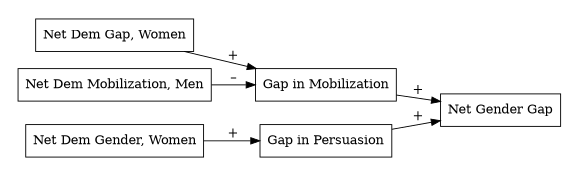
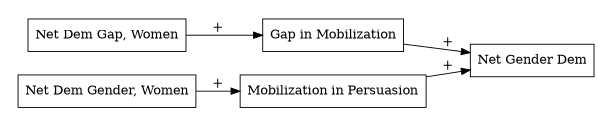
  digraph {
    rankdir=LR
    node [shape=record]
    n1 [label="Net Dem Gap, Women"]
-   n2 [label="Net Dem Mobilization, Men"]
    n3 [label="Gap in Mobilization"]
    n4 [label="Net Dem Gender, Women"]
-   n5 [label="Gap in Persuasion"]
-   n6 [label="Net Gender Gap"]
+   n5 [label="Mobilization in Persuasion"]
+   n6 [label="Net Gender Dem"]
    subgraph cluster_1 {
      color=white
      style=filled
      n1
-     n2
      n3
    }
    subgraph cluster_2 {
      color=white
      style=filled
      n4
      n5
    }
    n1 -> n3 [label="+"]
-   n2 -> n3 [label="–"]
    n3 -> n6 [label="+"]
    n4 -> n5 [label="+"]
    n5 -> n6 [label="+"]
  }
